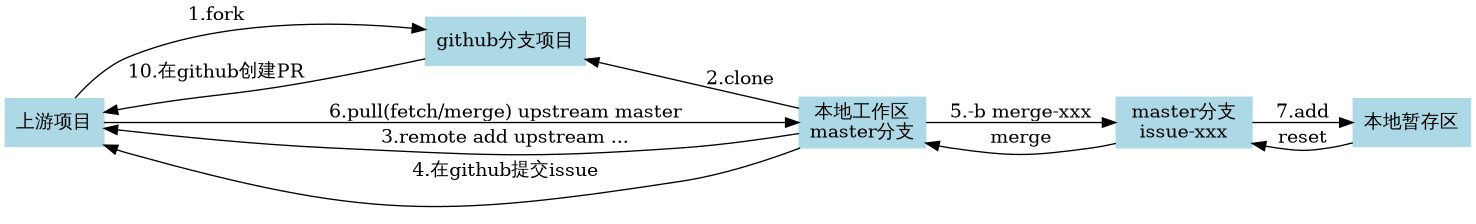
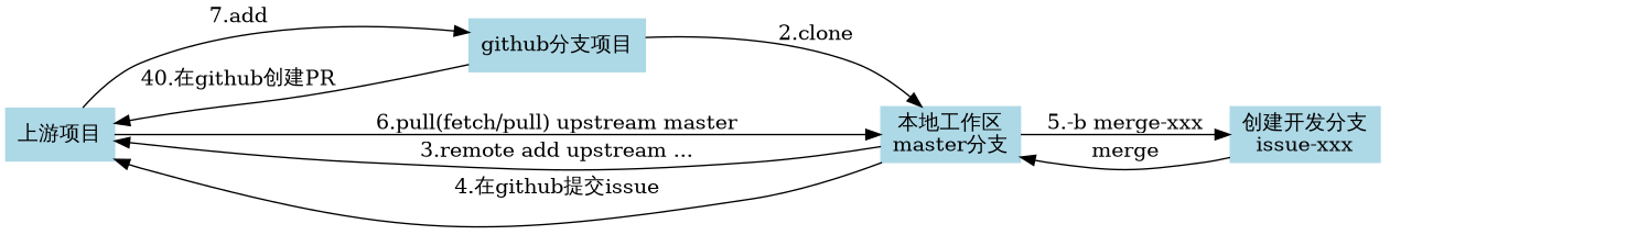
  digraph {
    rankdir=LR
    node [color=lightblue shape=box style=filled]
    n1 [label="上游项目"]
    n2 [label="github分支项目"]
    n3 [label="本地工作区\nmaster分支"]
-   n4 [label="master分支\nissue-xxx"]
-   n5 [label="本地暂存区"]
-   n1 -> n2 [label="1.fork"]
-   n1 -> n3 [label="6.pull(fetch/merge) upstream master"]
-   n2 -> n1 [label="10.在github创建PR"]
-   n3 -> n2 [label="2.clone"]
+   n4 [label="创建开发分支\nissue-xxx"]
+   n1 -> n2 [label="7.add"]
+   n1 -> n3 [label="6.pull(fetch/pull) upstream master"]
+   n2 -> n1 [label="40.在github创建PR"]
+   n2 -> n3 [label="2.clone"]
    n3 -> n1 [label="3.remote add upstream ..."]
    n3 -> n1 [label="4.在github提交issue"]
    n3 -> n4 [label="5.-b merge-xxx"]
    n4 -> n3 [label=merge]
-   n4 -> n5 [label="7.add"]
-   n5 -> n4 [label=reset]
  }
